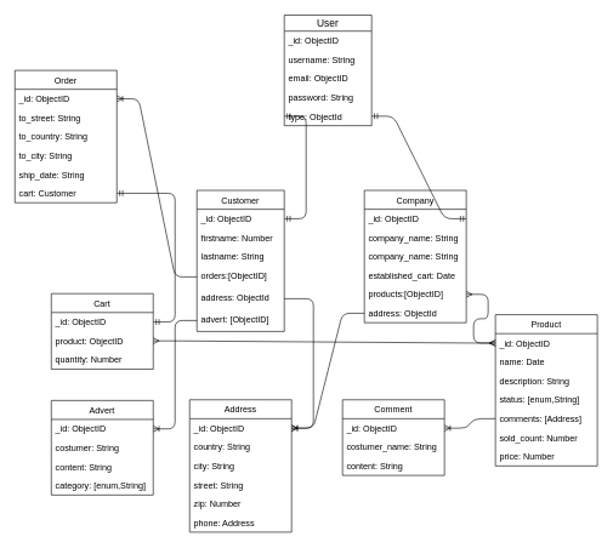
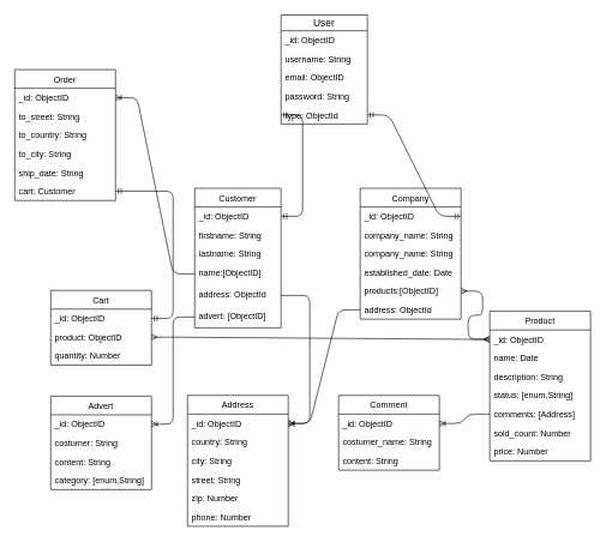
  <mxCell id="0" />
  <mxCell id="1" parent="0" />
  <mxCell id="2" value="User" style="swimlane;fontStyle=0;childLayout=stackLayout;horizontal=1;startSize=22;fillColor=none;horizontalStack=0;resizeParent=1;resizeParentMax=0;resizeLast=0;collapsible=1;marginBottom=0;swimlaneFillColor=#ffffff;align=center;fontSize=14;strokeWidth=1;" parent="1" vertex="1"><mxGeometry x="390" y="20" width="120" height="152" as="geometry"><mxRectangle x="120" y="100" width="60" height="22" as="alternateBounds" /></mxGeometry></mxCell>
  <mxCell id="3" value="_id: ObjectID" style="text;strokeColor=none;fillColor=none;spacingLeft=4;spacingRight=4;overflow=hidden;rotatable=0;points=[[0,0.5],[1,0.5]];portConstraint=eastwest;fontSize=12;strokeWidth=1;" parent="2" vertex="1"><mxGeometry y="22" width="120" height="26" as="geometry" /></mxCell>
  <mxCell id="4" value="username: String" style="text;strokeColor=none;fillColor=none;spacingLeft=4;spacingRight=4;overflow=hidden;rotatable=0;points=[[0,0.5],[1,0.5]];portConstraint=eastwest;fontSize=12;strokeWidth=1;" parent="2" vertex="1"><mxGeometry y="48" width="120" height="26" as="geometry" /></mxCell>
  <mxCell id="5" value="email: ObjectID&#10;" style="text;strokeColor=none;fillColor=none;spacingLeft=4;spacingRight=4;overflow=hidden;rotatable=0;points=[[0,0.5],[1,0.5]];portConstraint=eastwest;fontSize=12;strokeWidth=1;" parent="2" vertex="1"><mxGeometry y="74" width="120" height="26" as="geometry" /></mxCell>
  <mxCell id="6" value="password: String" style="text;strokeColor=none;fillColor=none;spacingLeft=4;spacingRight=4;overflow=hidden;rotatable=0;points=[[0,0.5],[1,0.5]];portConstraint=eastwest;fontSize=12;strokeWidth=1;" parent="2" vertex="1"><mxGeometry y="100" width="120" height="26" as="geometry" /></mxCell>
  <mxCell id="7" value="type: ObjectId " style="text;strokeColor=none;fillColor=none;spacingLeft=4;spacingRight=4;overflow=hidden;rotatable=0;points=[[0,0.5],[1,0.5]];portConstraint=eastwest;fontSize=12;strokeWidth=1;" parent="2" vertex="1"><mxGeometry y="126" width="120" height="26" as="geometry" /></mxCell>
  <mxCell id="8" value="Company" style="swimlane;fontStyle=0;childLayout=stackLayout;horizontal=1;startSize=26;fillColor=none;horizontalStack=0;resizeParent=1;resizeParentMax=0;resizeLast=0;collapsible=1;marginBottom=0;strokeWidth=1;" parent="1" vertex="1"><mxGeometry x="500" y="261" width="140" height="182" as="geometry" /></mxCell>
  <mxCell id="9" value="_id: ObjectID" style="text;strokeColor=none;fillColor=none;align=left;verticalAlign=top;spacingLeft=4;spacingRight=4;overflow=hidden;rotatable=0;points=[[0,0.5],[1,0.5]];portConstraint=eastwest;strokeWidth=1;" parent="8" vertex="1"><mxGeometry y="26" width="140" height="26" as="geometry" /></mxCell>
  <mxCell id="10" value="company_name: String" style="text;strokeColor=none;fillColor=none;align=left;verticalAlign=top;spacingLeft=4;spacingRight=4;overflow=hidden;rotatable=0;points=[[0,0.5],[1,0.5]];portConstraint=eastwest;strokeWidth=1;" parent="8" vertex="1"><mxGeometry y="52" width="140" height="26" as="geometry" /></mxCell>
  <mxCell id="11" value="company_name: String" style="text;strokeColor=none;fillColor=none;align=left;verticalAlign=top;spacingLeft=4;spacingRight=4;overflow=hidden;rotatable=0;points=[[0,0.5],[1,0.5]];portConstraint=eastwest;strokeWidth=1;" parent="8" vertex="1"><mxGeometry y="78" width="140" height="26" as="geometry" /></mxCell>
- <mxCell id="12" value="established_cart: Date" style="text;strokeColor=none;fillColor=none;align=left;verticalAlign=top;spacingLeft=4;spacingRight=4;overflow=hidden;rotatable=0;points=[[0,0.5],[1,0.5]];portConstraint=eastwest;strokeWidth=1;" parent="8" vertex="1"><mxGeometry y="104" width="140" height="26" as="geometry" /></mxCell>
+ <mxCell id="12" value="established_date: Date" style="text;strokeColor=none;fillColor=none;align=left;verticalAlign=top;spacingLeft=4;spacingRight=4;overflow=hidden;rotatable=0;points=[[0,0.5],[1,0.5]];portConstraint=eastwest;strokeWidth=1;" parent="8" vertex="1"><mxGeometry y="104" width="140" height="26" as="geometry" /></mxCell>
  <mxCell id="13" value="products:[ObjectID]" style="text;strokeColor=none;fillColor=none;align=left;verticalAlign=top;spacingLeft=4;spacingRight=4;overflow=hidden;rotatable=0;points=[[0,0.5],[1,0.5]];portConstraint=eastwest;strokeWidth=1;" parent="8" vertex="1"><mxGeometry y="130" width="140" height="26" as="geometry" /></mxCell>
  <mxCell id="14" value="address: ObjectId" style="text;strokeColor=none;fillColor=none;align=left;verticalAlign=top;spacingLeft=4;spacingRight=4;overflow=hidden;rotatable=0;points=[[0,0.5],[1,0.5]];portConstraint=eastwest;strokeWidth=1;" parent="8" vertex="1"><mxGeometry y="156" width="140" height="26" as="geometry" /></mxCell>
  <mxCell id="15" value="Customer" style="swimlane;fontStyle=0;childLayout=stackLayout;horizontal=1;startSize=26;fillColor=none;horizontalStack=0;resizeParent=1;resizeParentMax=0;resizeLast=0;collapsible=1;marginBottom=0;strokeWidth=1;" parent="1" vertex="1"><mxGeometry x="270" y="261" width="120" height="194" as="geometry" /></mxCell>
  <mxCell id="16" value="_id: ObjectID" style="text;strokeColor=none;fillColor=none;align=left;verticalAlign=top;spacingLeft=4;spacingRight=4;overflow=hidden;rotatable=0;points=[[0,0.5],[1,0.5]];portConstraint=eastwest;" parent="15" vertex="1"><mxGeometry y="26" width="120" height="26" as="geometry" /></mxCell>
- <mxCell id="17" value="firstname: Number" style="text;strokeColor=none;fillColor=none;align=left;verticalAlign=top;spacingLeft=4;spacingRight=4;overflow=hidden;rotatable=0;points=[[0,0.5],[1,0.5]];portConstraint=eastwest;" parent="15" vertex="1"><mxGeometry y="52" width="120" height="26" as="geometry" /></mxCell>
+ <mxCell id="17" value="firstname: String" style="text;strokeColor=none;fillColor=none;align=left;verticalAlign=top;spacingLeft=4;spacingRight=4;overflow=hidden;rotatable=0;points=[[0,0.5],[1,0.5]];portConstraint=eastwest;" parent="15" vertex="1"><mxGeometry y="52" width="120" height="26" as="geometry" /></mxCell>
  <mxCell id="18" value="lastname: String" style="text;strokeColor=none;fillColor=none;align=left;verticalAlign=top;spacingLeft=4;spacingRight=4;overflow=hidden;rotatable=0;points=[[0,0.5],[1,0.5]];portConstraint=eastwest;" parent="15" vertex="1"><mxGeometry y="78" width="120" height="26" as="geometry" /></mxCell>
- <mxCell id="19" value="orders:[ObjectID]" style="text;strokeColor=none;fillColor=none;align=left;verticalAlign=top;spacingLeft=4;spacingRight=4;overflow=hidden;rotatable=0;points=[[0,0.5],[1,0.5]];portConstraint=eastwest;" parent="15" vertex="1"><mxGeometry y="104" width="120" height="30" as="geometry" /></mxCell>
+ <mxCell id="19" value="name:[ObjectID]" style="text;strokeColor=none;fillColor=none;align=left;verticalAlign=top;spacingLeft=4;spacingRight=4;overflow=hidden;rotatable=0;points=[[0,0.5],[1,0.5]];portConstraint=eastwest;" parent="15" vertex="1"><mxGeometry y="104" width="120" height="30" as="geometry" /></mxCell>
  <mxCell id="20" value="address: ObjectId" style="text;strokeColor=none;fillColor=none;align=left;verticalAlign=top;spacingLeft=4;spacingRight=4;overflow=hidden;rotatable=0;points=[[0,0.5],[1,0.5]];portConstraint=eastwest;" parent="15" vertex="1"><mxGeometry y="134" width="120" height="30" as="geometry" /></mxCell>
  <mxCell id="21" value="advert: [ObjectID]" style="text;strokeColor=none;fillColor=none;align=left;verticalAlign=top;spacingLeft=4;spacingRight=4;overflow=hidden;rotatable=0;points=[[0,0.5],[1,0.5]];portConstraint=eastwest;" parent="15" vertex="1"><mxGeometry y="164" width="120" height="30" as="geometry" /></mxCell>
  <mxCell id="22" value="Address" style="swimlane;fontStyle=0;childLayout=stackLayout;horizontal=1;startSize=26;fillColor=none;horizontalStack=0;resizeParent=1;resizeParentMax=0;resizeLast=0;collapsible=1;marginBottom=0;strokeWidth=1;" parent="1" vertex="1"><mxGeometry x="260" y="549" width="140" height="182" as="geometry" /></mxCell>
  <mxCell id="23" value="_id: ObjectID" style="text;strokeColor=none;fillColor=none;align=left;verticalAlign=top;spacingLeft=4;spacingRight=4;overflow=hidden;rotatable=0;points=[[0,0.5],[1,0.5]];portConstraint=eastwest;" parent="22" vertex="1"><mxGeometry y="26" width="140" height="26" as="geometry" /></mxCell>
  <mxCell id="24" value="country: String" style="text;strokeColor=none;fillColor=none;align=left;verticalAlign=top;spacingLeft=4;spacingRight=4;overflow=hidden;rotatable=0;points=[[0,0.5],[1,0.5]];portConstraint=eastwest;" parent="22" vertex="1"><mxGeometry y="52" width="140" height="26" as="geometry" /></mxCell>
  <mxCell id="25" value="city: String" style="text;strokeColor=none;fillColor=none;align=left;verticalAlign=top;spacingLeft=4;spacingRight=4;overflow=hidden;rotatable=0;points=[[0,0.5],[1,0.5]];portConstraint=eastwest;" parent="22" vertex="1"><mxGeometry y="78" width="140" height="26" as="geometry" /></mxCell>
  <mxCell id="26" value="street: String" style="text;strokeColor=none;fillColor=none;align=left;verticalAlign=top;spacingLeft=4;spacingRight=4;overflow=hidden;rotatable=0;points=[[0,0.5],[1,0.5]];portConstraint=eastwest;" parent="22" vertex="1"><mxGeometry y="104" width="140" height="26" as="geometry" /></mxCell>
  <mxCell id="27" value="zip: Number" style="text;strokeColor=none;fillColor=none;align=left;verticalAlign=top;spacingLeft=4;spacingRight=4;overflow=hidden;rotatable=0;points=[[0,0.5],[1,0.5]];portConstraint=eastwest;" parent="22" vertex="1"><mxGeometry y="130" width="140" height="26" as="geometry" /></mxCell>
- <mxCell id="28" value="phone: Address" style="text;strokeColor=none;fillColor=none;align=left;verticalAlign=top;spacingLeft=4;spacingRight=4;overflow=hidden;rotatable=0;points=[[0,0.5],[1,0.5]];portConstraint=eastwest;" parent="22" vertex="1"><mxGeometry y="156" width="140" height="26" as="geometry" /></mxCell>
+ <mxCell id="28" value="phone: Number" style="text;strokeColor=none;fillColor=none;align=left;verticalAlign=top;spacingLeft=4;spacingRight=4;overflow=hidden;rotatable=0;points=[[0,0.5],[1,0.5]];portConstraint=eastwest;" parent="22" vertex="1"><mxGeometry y="156" width="140" height="26" as="geometry" /></mxCell>
  <mxCell id="29" value="Order" style="swimlane;fontStyle=0;childLayout=stackLayout;horizontal=1;startSize=26;fillColor=none;horizontalStack=0;resizeParent=1;resizeParentMax=0;resizeLast=0;collapsible=1;marginBottom=0;strokeWidth=1;" parent="1" vertex="1"><mxGeometry x="20" y="96" width="140" height="182" as="geometry" /></mxCell>
  <mxCell id="30" value="_id: ObjectID" style="text;strokeColor=none;fillColor=none;align=left;verticalAlign=top;spacingLeft=4;spacingRight=4;overflow=hidden;rotatable=0;points=[[0,0.5],[1,0.5]];portConstraint=eastwest;" parent="29" vertex="1"><mxGeometry y="26" width="140" height="26" as="geometry" /></mxCell>
  <mxCell id="31" value="to_street: String" style="text;strokeColor=none;fillColor=none;align=left;verticalAlign=top;spacingLeft=4;spacingRight=4;overflow=hidden;rotatable=0;points=[[0,0.5],[1,0.5]];portConstraint=eastwest;" parent="29" vertex="1"><mxGeometry y="52" width="140" height="26" as="geometry" /></mxCell>
  <mxCell id="32" value="to_country: String" style="text;strokeColor=none;fillColor=none;align=left;verticalAlign=top;spacingLeft=4;spacingRight=4;overflow=hidden;rotatable=0;points=[[0,0.5],[1,0.5]];portConstraint=eastwest;" parent="29" vertex="1"><mxGeometry y="78" width="140" height="26" as="geometry" /></mxCell>
  <mxCell id="33" value="to_city: String" style="text;strokeColor=none;fillColor=none;align=left;verticalAlign=top;spacingLeft=4;spacingRight=4;overflow=hidden;rotatable=0;points=[[0,0.5],[1,0.5]];portConstraint=eastwest;" parent="29" vertex="1"><mxGeometry y="104" width="140" height="26" as="geometry" /></mxCell>
  <mxCell id="34" value="ship_date: String" style="text;strokeColor=none;fillColor=none;align=left;verticalAlign=top;spacingLeft=4;spacingRight=4;overflow=hidden;rotatable=0;points=[[0,0.5],[1,0.5]];portConstraint=eastwest;" parent="29" vertex="1"><mxGeometry y="130" width="140" height="26" as="geometry" /></mxCell>
  <mxCell id="35" value="cart: Customer" style="text;strokeColor=none;fillColor=none;align=left;verticalAlign=top;spacingLeft=4;spacingRight=4;overflow=hidden;rotatable=0;points=[[0,0.5],[1,0.5]];portConstraint=eastwest;" parent="29" vertex="1"><mxGeometry y="156" width="140" height="26" as="geometry" /></mxCell>
  <mxCell id="36" value="Product" style="swimlane;fontStyle=0;childLayout=stackLayout;horizontal=1;startSize=26;fillColor=none;horizontalStack=0;resizeParent=1;resizeParentMax=0;resizeLast=0;collapsible=1;marginBottom=0;strokeWidth=1;" parent="1" vertex="1"><mxGeometry x="680" y="432" width="140" height="208" as="geometry" /></mxCell>
  <mxCell id="37" value="_id: ObjectID" style="text;strokeColor=none;fillColor=none;align=left;verticalAlign=top;spacingLeft=4;spacingRight=4;overflow=hidden;rotatable=0;points=[[0,0.5],[1,0.5]];portConstraint=eastwest;" parent="36" vertex="1"><mxGeometry y="26" width="140" height="26" as="geometry" /></mxCell>
  <mxCell id="38" value="name: Date" style="text;strokeColor=none;fillColor=none;align=left;verticalAlign=top;spacingLeft=4;spacingRight=4;overflow=hidden;rotatable=0;points=[[0,0.5],[1,0.5]];portConstraint=eastwest;" parent="36" vertex="1"><mxGeometry y="52" width="140" height="26" as="geometry" /></mxCell>
  <mxCell id="39" value="description: String" style="text;strokeColor=none;fillColor=none;align=left;verticalAlign=top;spacingLeft=4;spacingRight=4;overflow=hidden;rotatable=0;points=[[0,0.5],[1,0.5]];portConstraint=eastwest;" parent="36" vertex="1"><mxGeometry y="78" width="140" height="26" as="geometry" /></mxCell>
  <mxCell id="40" value="status: [enum,String]" style="text;strokeColor=none;fillColor=none;align=left;verticalAlign=top;spacingLeft=4;spacingRight=4;overflow=hidden;rotatable=0;points=[[0,0.5],[1,0.5]];portConstraint=eastwest;" parent="36" vertex="1"><mxGeometry y="104" width="140" height="26" as="geometry" /></mxCell>
  <mxCell id="41" value="comments: [Address]" style="text;strokeColor=none;fillColor=none;align=left;verticalAlign=top;spacingLeft=4;spacingRight=4;overflow=hidden;rotatable=0;points=[[0,0.5],[1,0.5]];portConstraint=eastwest;" parent="36" vertex="1"><mxGeometry y="130" width="140" height="26" as="geometry" /></mxCell>
  <mxCell id="42" value="sold_count: Number" style="text;strokeColor=none;fillColor=none;align=left;verticalAlign=top;spacingLeft=4;spacingRight=4;overflow=hidden;rotatable=0;points=[[0,0.5],[1,0.5]];portConstraint=eastwest;" parent="36" vertex="1"><mxGeometry y="156" width="140" height="26" as="geometry" /></mxCell>
  <mxCell id="43" value="price: Number" style="text;strokeColor=none;fillColor=none;align=left;verticalAlign=top;spacingLeft=4;spacingRight=4;overflow=hidden;rotatable=0;points=[[0,0.5],[1,0.5]];portConstraint=eastwest;" parent="36" vertex="1"><mxGeometry y="182" width="140" height="26" as="geometry" /></mxCell>
  <mxCell id="44" value="Comment" style="swimlane;fontStyle=0;childLayout=stackLayout;horizontal=1;startSize=26;fillColor=none;horizontalStack=0;resizeParent=1;resizeParentMax=0;resizeLast=0;collapsible=1;marginBottom=0;strokeWidth=1;" parent="1" vertex="1"><mxGeometry x="470" y="549" width="140" height="104" as="geometry" /></mxCell>
  <mxCell id="45" value="_id: ObjectID" style="text;strokeColor=none;fillColor=none;align=left;verticalAlign=top;spacingLeft=4;spacingRight=4;overflow=hidden;rotatable=0;points=[[0,0.5],[1,0.5]];portConstraint=eastwest;" parent="44" vertex="1"><mxGeometry y="26" width="140" height="26" as="geometry" /></mxCell>
  <mxCell id="46" value="costumer_name: String" style="text;strokeColor=none;fillColor=none;align=left;verticalAlign=top;spacingLeft=4;spacingRight=4;overflow=hidden;rotatable=0;points=[[0,0.5],[1,0.5]];portConstraint=eastwest;" parent="44" vertex="1"><mxGeometry y="52" width="140" height="26" as="geometry" /></mxCell>
  <mxCell id="47" value="content: String" style="text;strokeColor=none;fillColor=none;align=left;verticalAlign=top;spacingLeft=4;spacingRight=4;overflow=hidden;rotatable=0;points=[[0,0.5],[1,0.5]];portConstraint=eastwest;" parent="44" vertex="1"><mxGeometry y="78" width="140" height="26" as="geometry" /></mxCell>
  <mxCell id="48" value="Cart" style="swimlane;fontStyle=0;childLayout=stackLayout;horizontal=1;startSize=26;fillColor=none;horizontalStack=0;resizeParent=1;resizeParentMax=0;resizeLast=0;collapsible=1;marginBottom=0;strokeWidth=1;" parent="1" vertex="1"><mxGeometry x="70" y="403" width="140" height="104" as="geometry" /></mxCell>
  <mxCell id="49" value="_id: ObjectID" style="text;strokeColor=none;fillColor=none;align=left;verticalAlign=top;spacingLeft=4;spacingRight=4;overflow=hidden;rotatable=0;points=[[0,0.5],[1,0.5]];portConstraint=eastwest;" parent="48" vertex="1"><mxGeometry y="26" width="140" height="26" as="geometry" /></mxCell>
  <mxCell id="50" value="product: ObjectID" style="text;strokeColor=none;fillColor=none;align=left;verticalAlign=top;spacingLeft=4;spacingRight=4;overflow=hidden;rotatable=0;points=[[0,0.5],[1,0.5]];portConstraint=eastwest;" parent="48" vertex="1"><mxGeometry y="52" width="140" height="26" as="geometry" /></mxCell>
  <mxCell id="51" value="quantity: Number" style="text;strokeColor=none;fillColor=none;align=left;verticalAlign=top;spacingLeft=4;spacingRight=4;overflow=hidden;rotatable=0;points=[[0,0.5],[1,0.5]];portConstraint=eastwest;" parent="48" vertex="1"><mxGeometry y="78" width="140" height="26" as="geometry" /></mxCell>
  <mxCell id="52" value="Advert" style="swimlane;fontStyle=0;childLayout=stackLayout;horizontal=1;startSize=26;fillColor=none;horizontalStack=0;resizeParent=1;resizeParentMax=0;resizeLast=0;collapsible=1;marginBottom=0;strokeWidth=1;" parent="1" vertex="1"><mxGeometry x="70" y="550" width="140" height="130" as="geometry" /></mxCell>
  <mxCell id="53" value="_id: ObjectID" style="text;strokeColor=none;fillColor=none;align=left;verticalAlign=top;spacingLeft=4;spacingRight=4;overflow=hidden;rotatable=0;points=[[0,0.5],[1,0.5]];portConstraint=eastwest;" parent="52" vertex="1"><mxGeometry y="26" width="140" height="26" as="geometry" /></mxCell>
  <mxCell id="54" value="costumer: String" style="text;strokeColor=none;fillColor=none;align=left;verticalAlign=top;spacingLeft=4;spacingRight=4;overflow=hidden;rotatable=0;points=[[0,0.5],[1,0.5]];portConstraint=eastwest;" parent="52" vertex="1"><mxGeometry y="52" width="140" height="26" as="geometry" /></mxCell>
  <mxCell id="55" value="content: String" style="text;strokeColor=none;fillColor=none;align=left;verticalAlign=top;spacingLeft=4;spacingRight=4;overflow=hidden;rotatable=0;points=[[0,0.5],[1,0.5]];portConstraint=eastwest;" parent="52" vertex="1"><mxGeometry y="78" width="140" height="26" as="geometry" /></mxCell>
  <mxCell id="56" value="category: [enum,String]" style="text;strokeColor=none;fillColor=none;align=left;verticalAlign=top;spacingLeft=4;spacingRight=4;overflow=hidden;rotatable=0;points=[[0,0.5],[1,0.5]];portConstraint=eastwest;" parent="52" vertex="1"><mxGeometry y="104" width="140" height="26" as="geometry" /></mxCell>
  <mxCell id="57" value="" style="edgeStyle=entityRelationEdgeStyle;fontSize=12;html=1;endArrow=ERmandOne;startArrow=ERmandOne;entryX=0;entryY=0.5;entryDx=0;entryDy=0;exitX=1;exitY=0.5;exitDx=0;exitDy=0;" parent="1" source="16" target="7" edge="1"><mxGeometry width="100" height="100" relative="1" as="geometry"><mxPoint x="260" y="220" as="sourcePoint" /><mxPoint x="360" y="120" as="targetPoint" /></mxGeometry></mxCell>
  <mxCell id="58" value="" style="edgeStyle=entityRelationEdgeStyle;fontSize=12;html=1;endArrow=ERmandOne;startArrow=ERmandOne;exitX=1;exitY=0.5;exitDx=0;exitDy=0;" parent="1" source="9" target="7" edge="1"><mxGeometry width="100" height="100" relative="1" as="geometry"><mxPoint x="520" y="240" as="sourcePoint" /><mxPoint x="620" y="140" as="targetPoint" /></mxGeometry></mxCell>
  <mxCell id="59" value="" style="edgeStyle=entityRelationEdgeStyle;fontSize=12;html=1;endArrow=ERmany;startArrow=ERmany;" parent="1" source="50" target="37" edge="1"><mxGeometry width="100" height="100" relative="1" as="geometry"><mxPoint x="210" y="612" as="sourcePoint" /><mxPoint x="310" y="512" as="targetPoint" /></mxGeometry></mxCell>
  <mxCell id="60" value="" style="edgeStyle=entityRelationEdgeStyle;fontSize=12;html=1;endArrow=ERmany;startArrow=ERmany;" parent="1" source="37" target="13" edge="1"><mxGeometry width="100" height="100" relative="1" as="geometry"><mxPoint x="620" y="448.5" as="sourcePoint" /><mxPoint x="720" y="348.5" as="targetPoint" /></mxGeometry></mxCell>
  <mxCell id="61" value="" style="edgeStyle=entityRelationEdgeStyle;fontSize=12;html=1;endArrow=ERoneToMany;" parent="1" source="21" target="53" edge="1"><mxGeometry width="100" height="100" relative="1" as="geometry"><mxPoint x="270" y="550" as="sourcePoint" /><mxPoint x="370" y="450" as="targetPoint" /></mxGeometry></mxCell>
  <mxCell id="62" value="" style="edgeStyle=entityRelationEdgeStyle;fontSize=12;html=1;endArrow=ERoneToMany;" parent="1" source="19" target="30" edge="1"><mxGeometry width="100" height="100" relative="1" as="geometry"><mxPoint x="160" y="400" as="sourcePoint" /><mxPoint x="260" y="300" as="targetPoint" /></mxGeometry></mxCell>
  <mxCell id="63" value="" style="edgeStyle=entityRelationEdgeStyle;fontSize=12;html=1;endArrow=ERoneToMany;" parent="1" source="41" target="45" edge="1"><mxGeometry width="100" height="100" relative="1" as="geometry"><mxPoint x="410" y="590" as="sourcePoint" /><mxPoint x="510" y="490" as="targetPoint" /></mxGeometry></mxCell>
  <mxCell id="64" value="" style="edgeStyle=entityRelationEdgeStyle;fontSize=12;html=1;endArrow=ERoneToMany;" parent="1" source="20" target="23" edge="1"><mxGeometry width="100" height="100" relative="1" as="geometry"><mxPoint x="410" y="580" as="sourcePoint" /><mxPoint x="510" y="480" as="targetPoint" /></mxGeometry></mxCell>
  <mxCell id="65" value="" style="edgeStyle=entityRelationEdgeStyle;fontSize=12;html=1;endArrow=ERoneToMany;" parent="1" source="14" target="23" edge="1"><mxGeometry width="100" height="100" relative="1" as="geometry"><mxPoint x="470" y="580" as="sourcePoint" /><mxPoint x="570" y="480" as="targetPoint" /></mxGeometry></mxCell>
  <mxCell id="66" value="" style="edgeStyle=entityRelationEdgeStyle;fontSize=12;html=1;endArrow=ERmandOne;startArrow=ERmandOne;" parent="1" source="49" target="35" edge="1"><mxGeometry width="100" height="100" relative="1" as="geometry"><mxPoint x="110" y="390" as="sourcePoint" /><mxPoint x="210" y="290" as="targetPoint" /></mxGeometry></mxCell>
